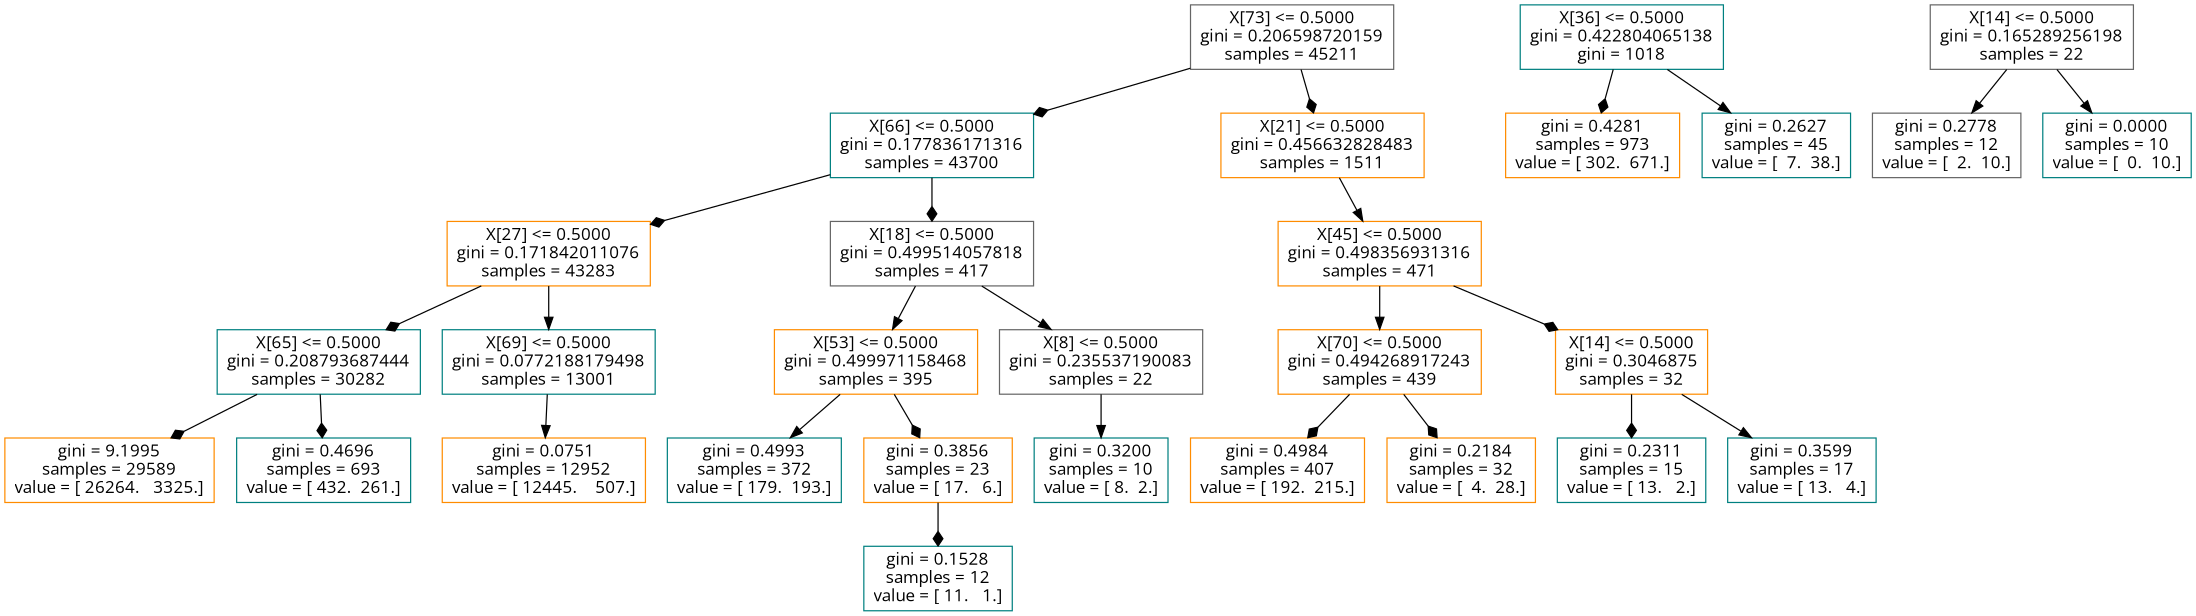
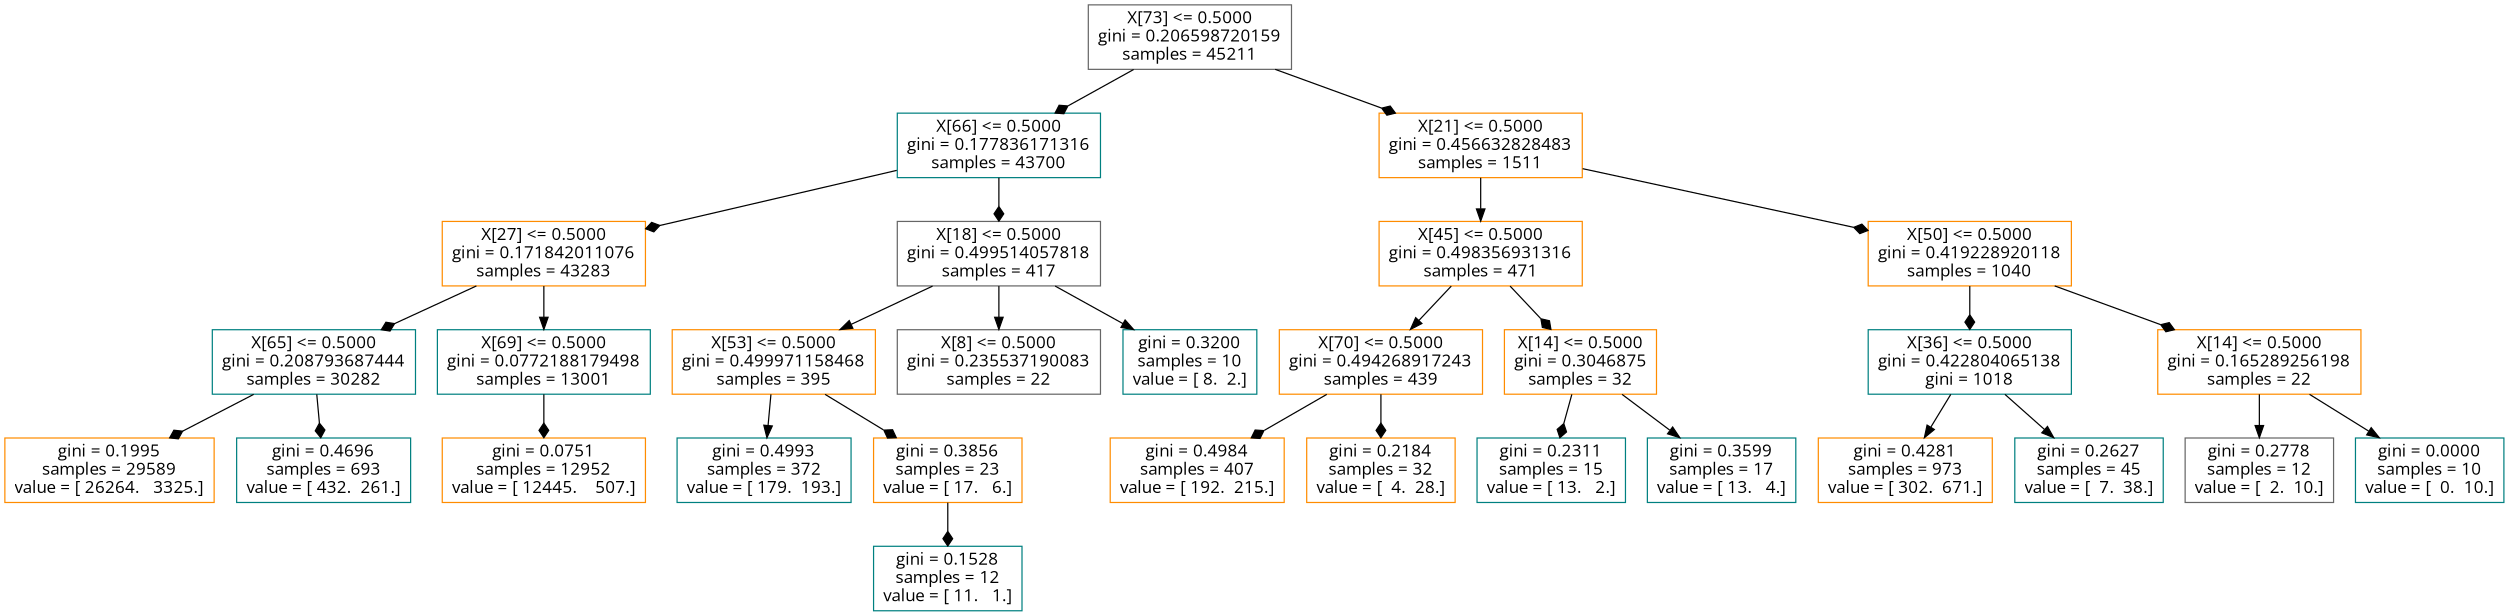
  digraph {
    fontname="Open Sans"
    node [color=darkorange fontname="Open Sans" shape=box]
    edge [arrowhead=diamond fontname="Open Sans"]
    n1 [color=gray40 label="X[73] <= 0.5000\ngini = 0.206598720159\nsamples = 45211"]
    n2 [color=teal label="X[66] <= 0.5000\ngini = 0.177836171316\nsamples = 43700"]
    n3 [label="X[21] <= 0.5000\ngini = 0.456632828483\nsamples = 1511"]
    n4 [label="X[27] <= 0.5000\ngini = 0.171842011076\nsamples = 43283"]
    n5 [color=gray40 label="X[18] <= 0.5000\ngini = 0.499514057818\nsamples = 417"]
    n6 [label="X[45] <= 0.5000\ngini = 0.498356931316\nsamples = 471"]
+   n7 [label="X[50] <= 0.5000\ngini = 0.419228920118\nsamples = 1040"]
    n8 [color=teal label="X[65] <= 0.5000\ngini = 0.208793687444\nsamples = 30282"]
    n9 [color=teal label="X[69] <= 0.5000\ngini = 0.0772188179498\nsamples = 13001"]
    n10 [label="X[53] <= 0.5000\ngini = 0.499971158468\nsamples = 395"]
    n11 [color=gray40 label="X[8] <= 0.5000\ngini = 0.235537190083\nsamples = 22"]
-   n12 [label="gini = 9.1995\nsamples = 29589\nvalue = [ 26264.   3325.]"]
+   n12 [label="gini = 0.1995\nsamples = 29589\nvalue = [ 26264.   3325.]"]
    n13 [color=teal label="gini = 0.4696\nsamples = 693\nvalue = [ 432.  261.]"]
    n14 [label="gini = 0.0751\nsamples = 12952\nvalue = [ 12445.    507.]"]
    n15 [color=teal label="gini = 0.4993\nsamples = 372\nvalue = [ 179.  193.]"]
    n16 [label="gini = 0.3856\nsamples = 23\nvalue = [ 17.   6.]"]
    n17 [color=teal label="gini = 0.3200\nsamples = 10\nvalue = [ 8.  2.]"]
    n18 [color=teal label="gini = 0.1528\nsamples = 12\nvalue = [ 11.   1.]"]
    n19 [label="X[70] <= 0.5000\ngini = 0.494268917243\nsamples = 439"]
    n20 [label="X[14] <= 0.5000\ngini = 0.3046875\nsamples = 32"]
    n21 [color=teal label="X[36] <= 0.5000\ngini = 0.422804065138\ngini = 1018"]
-   n22 [color=gray40 label="X[14] <= 0.5000\ngini = 0.165289256198\nsamples = 22"]
+   n22 [label="X[14] <= 0.5000\ngini = 0.165289256198\nsamples = 22"]
    n23 [label="gini = 0.4984\nsamples = 407\nvalue = [ 192.  215.]"]
    n24 [label="gini = 0.2184\nsamples = 32\nvalue = [  4.  28.]"]
    n25 [color=teal label="gini = 0.2311\nsamples = 15\nvalue = [ 13.   2.]"]
    n26 [color=teal label="gini = 0.3599\nsamples = 17\nvalue = [ 13.   4.]"]
    n27 [label="gini = 0.4281\nsamples = 973\nvalue = [ 302.  671.]"]
    n28 [color=teal label="gini = 0.2627\nsamples = 45\nvalue = [  7.  38.]"]
    n29 [color=gray40 label="gini = 0.2778\nsamples = 12\nvalue = [  2.  10.]"]
    n30 [color=teal label="gini = 0.0000\nsamples = 10\nvalue = [  0.  10.]"]
    n1 -> n2
    n1 -> n3
    n2 -> n4
    n2 -> n5
    n3 -> n6 [arrowhead=normal]
+   n3 -> n7
    n4 -> n8
    n4 -> n9 [arrowhead=normal]
    n5 -> n10 [arrowhead=normal]
    n5 -> n11 [arrowhead=normal]
    n6 -> n19 [arrowhead=normal]
    n6 -> n20
+   n7 -> n21
+   n7 -> n22
    n8 -> n12
    n8 -> n13
-   n9 -> n14 [arrowhead=normal]
+   n9 -> n14
    n10 -> n15 [arrowhead=normal]
    n10 -> n16
-   n11 -> n17 [arrowhead=normal]
+   n5 -> n17 [arrowhead=normal]
    n16 -> n18
    n19 -> n23
    n19 -> n24
    n20 -> n25
    n20 -> n26 [arrowhead=normal]
-   n21 -> n27
+   n21 -> n27 [arrowhead=normal]
    n21 -> n28 [arrowhead=normal]
    n22 -> n29 [arrowhead=normal]
    n22 -> n30 [arrowhead=normal]
  }
